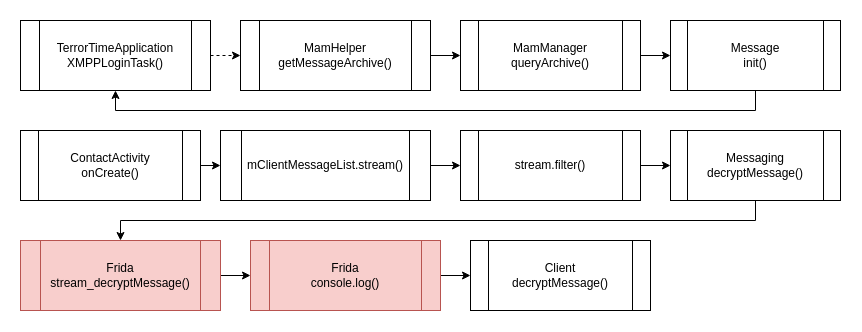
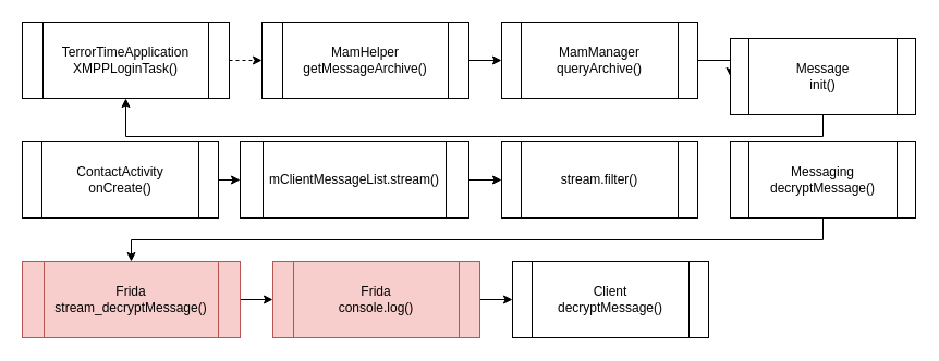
  <mxCell id="0" />
  <mxCell id="1" parent="0" />
  <mxCell id="2" style="edgeStyle=orthogonalEdgeStyle;rounded=0;orthogonalLoop=1;jettySize=auto;html=1;exitX=1;exitY=0.5;exitDx=0;exitDy=0;entryX=0;entryY=0.5;entryDx=0;entryDy=0;" edge="1" parent="1" source="3" target="7"><mxGeometry relative="1" as="geometry" /></mxCell>
  <mxCell id="3" value="MamHelper&lt;br&gt;getMessageArchive()" style="shape=process;whiteSpace=wrap;html=1;backgroundOutline=1;" vertex="1" parent="1"><mxGeometry x="240" y="20" width="190" height="70" as="geometry" /></mxCell>
  <mxCell id="4" style="edgeStyle=orthogonalEdgeStyle;rounded=0;orthogonalLoop=1;jettySize=auto;html=1;exitX=1;exitY=0.5;exitDx=0;exitDy=0;entryX=0;entryY=0.5;entryDx=0;entryDy=0;dashed=1;" edge="1" parent="1" source="5" target="3"><mxGeometry relative="1" as="geometry" /></mxCell>
  <mxCell id="5" value="TerrorTimeApplication&lt;br&gt;XMPPLoginTask()" style="shape=process;whiteSpace=wrap;html=1;backgroundOutline=1;" vertex="1" parent="1"><mxGeometry x="20" y="20" width="190" height="70" as="geometry" /></mxCell>
  <mxCell id="6" style="edgeStyle=orthogonalEdgeStyle;rounded=0;orthogonalLoop=1;jettySize=auto;html=1;exitX=1;exitY=0.5;exitDx=0;exitDy=0;entryX=0;entryY=0.5;entryDx=0;entryDy=0;" edge="1" parent="1" source="7" target="9"><mxGeometry relative="1" as="geometry" /></mxCell>
  <mxCell id="7" value="MamManager&lt;br&gt;queryArchive()" style="shape=process;whiteSpace=wrap;html=1;backgroundOutline=1;" vertex="1" parent="1"><mxGeometry x="460" y="20" width="180" height="70" as="geometry" /></mxCell>
  <mxCell id="8" style="edgeStyle=orthogonalEdgeStyle;rounded=0;orthogonalLoop=1;jettySize=auto;html=1;exitX=0.5;exitY=1;exitDx=0;exitDy=0;entryX=0.5;entryY=1;entryDx=0;entryDy=0;" edge="1" parent="1" source="9" target="5"><mxGeometry relative="1" as="geometry" /></mxCell>
- <mxCell id="9" value="Message&lt;br&gt;init()" style="shape=process;whiteSpace=wrap;html=1;backgroundOutline=1;" vertex="1" parent="1"><mxGeometry x="670" y="20" width="170" height="70" as="geometry" /></mxCell>
+ <mxCell id="9" value="Message&lt;br&gt;init()" style="shape=process;whiteSpace=wrap;html=1;backgroundOutline=1;" vertex="1" parent="1"><mxGeometry x="670" y="35" width="170" height="70" as="geometry" /></mxCell>
  <mxCell id="10" style="edgeStyle=orthogonalEdgeStyle;rounded=0;orthogonalLoop=1;jettySize=auto;html=1;exitX=1;exitY=0.5;exitDx=0;exitDy=0;entryX=0;entryY=0.5;entryDx=0;entryDy=0;" edge="1" parent="1" source="11" target="13"><mxGeometry relative="1" as="geometry" /></mxCell>
  <mxCell id="11" value="ContactActivity&lt;br&gt;onCreate()" style="shape=process;whiteSpace=wrap;html=1;backgroundOutline=1;" vertex="1" parent="1"><mxGeometry x="20" y="130" width="180" height="70" as="geometry" /></mxCell>
  <mxCell id="12" style="edgeStyle=orthogonalEdgeStyle;rounded=0;orthogonalLoop=1;jettySize=auto;html=1;exitX=1;exitY=0.5;exitDx=0;exitDy=0;entryX=0;entryY=0.5;entryDx=0;entryDy=0;" edge="1" parent="1" source="13" target="15"><mxGeometry relative="1" as="geometry" /></mxCell>
  <mxCell id="13" value="&lt;span style=&quot;white-space: normal&quot;&gt;mClientMessageList.stream()&lt;/span&gt;" style="shape=process;whiteSpace=wrap;html=1;backgroundOutline=1;" vertex="1" parent="1"><mxGeometry x="220" y="130" width="210" height="70" as="geometry" /></mxCell>
- <mxCell id="14" style="edgeStyle=orthogonalEdgeStyle;rounded=0;orthogonalLoop=1;jettySize=auto;html=1;exitX=1;exitY=0.5;exitDx=0;exitDy=0;entryX=0;entryY=0.5;entryDx=0;entryDy=0;" edge="1" parent="1" source="15" target="19"><mxGeometry relative="1" as="geometry" /></mxCell>
  <mxCell id="15" value="stream.filter()" style="shape=process;whiteSpace=wrap;html=1;backgroundOutline=1;" vertex="1" parent="1"><mxGeometry x="460" y="130" width="180" height="70" as="geometry" /></mxCell>
  <mxCell id="16" style="edgeStyle=orthogonalEdgeStyle;rounded=0;orthogonalLoop=1;jettySize=auto;html=1;exitX=1;exitY=0.5;exitDx=0;exitDy=0;entryX=0;entryY=0.5;entryDx=0;entryDy=0;" edge="1" parent="1" source="17" target="22"><mxGeometry relative="1" as="geometry" /></mxCell>
  <mxCell id="17" value="Frida&lt;br&gt;stream_decryptMessage()" style="shape=process;whiteSpace=wrap;html=1;backgroundOutline=1;fillColor=#f8cecc;strokeColor=#b85450;" vertex="1" parent="1"><mxGeometry x="20" y="240" width="200" height="70" as="geometry" /></mxCell>
  <mxCell id="18" style="edgeStyle=orthogonalEdgeStyle;rounded=0;orthogonalLoop=1;jettySize=auto;html=1;exitX=0.5;exitY=1;exitDx=0;exitDy=0;entryX=0.5;entryY=0;entryDx=0;entryDy=0;" edge="1" parent="1" source="19" target="17"><mxGeometry relative="1" as="geometry" /></mxCell>
  <mxCell id="19" value="Messaging&lt;br&gt;decryptMessage()" style="shape=process;whiteSpace=wrap;html=1;backgroundOutline=1;" vertex="1" parent="1"><mxGeometry x="670" y="130" width="170" height="70" as="geometry" /></mxCell>
  <mxCell id="20" value="Client&lt;br&gt;decryptMessage()" style="shape=process;whiteSpace=wrap;html=1;backgroundOutline=1;" vertex="1" parent="1"><mxGeometry x="470" y="240" width="180" height="70" as="geometry" /></mxCell>
  <mxCell id="21" style="edgeStyle=orthogonalEdgeStyle;rounded=0;orthogonalLoop=1;jettySize=auto;html=1;exitX=1;exitY=0.5;exitDx=0;exitDy=0;entryX=0;entryY=0.5;entryDx=0;entryDy=0;" edge="1" parent="1" source="22" target="20"><mxGeometry relative="1" as="geometry" /></mxCell>
  <mxCell id="22" value="Frida&lt;br&gt;console.log()" style="shape=process;whiteSpace=wrap;html=1;backgroundOutline=1;fillColor=#f8cecc;strokeColor=#b85450;" vertex="1" parent="1"><mxGeometry x="250" y="240" width="190" height="70" as="geometry" /></mxCell>
